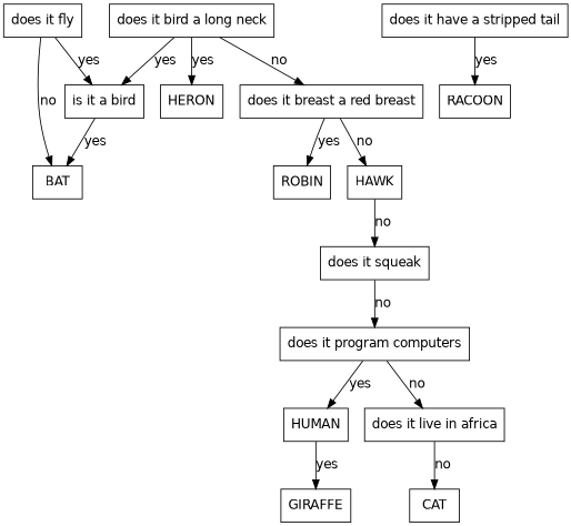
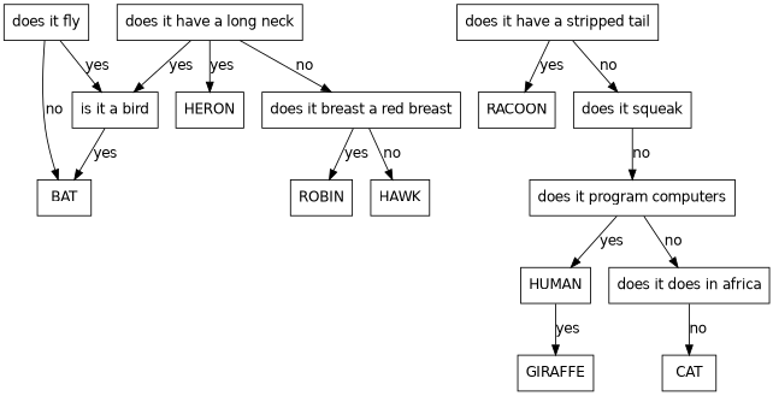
  digraph {
    fontname="DejaVu Sans"
    rankdir=TB
    node [fontname="DejaVu Sans" shape=record]
    edge [fontname="DejaVu Sans"]
    "does it fly"
    "is it a bird"
    BAT
    "does it have a stripped tail"
    RACOON
    "does it squeak"
-   "does it have a long neck" [label="does it bird a long neck"]
+   "does it have a long neck"
    HERON
    n9 [label="does it breast a red breast"]
    ROBIN
    HAWK
    "does it program computers"
    HUMAN
-   "does it live in africa"
+   "does it live in africa" [label="does it does in africa"]
    GIRAFFE
    CAT
    "does it fly" -> "is it a bird" [label=yes]
    "does it fly" -> BAT [label=no]
    "is it a bird" -> BAT [label=yes]
    "does it have a stripped tail" -> RACOON [label=yes]
-   HAWK -> "does it squeak" [label=no]
+   "does it have a stripped tail" -> "does it squeak" [label=no]
    "does it squeak" -> "does it program computers" [label=no]
    "does it have a long neck" -> "is it a bird" [label=yes]
    "does it have a long neck" -> HERON [label=yes]
    "does it have a long neck" -> n9 [label=no]
    n9 -> ROBIN [label=yes]
    n9 -> HAWK [label=no]
    "does it program computers" -> HUMAN [label=yes]
    "does it program computers" -> "does it live in africa" [label=no]
    HUMAN -> GIRAFFE [label=yes]
    "does it live in africa" -> CAT [label=no]
  }
